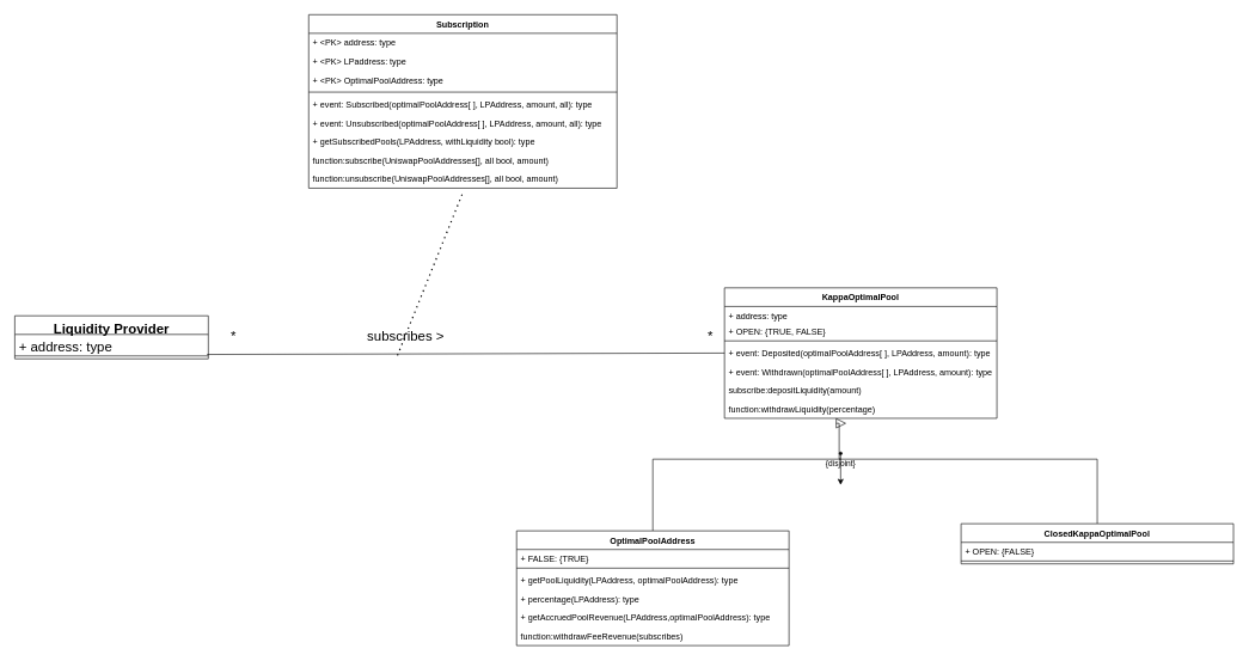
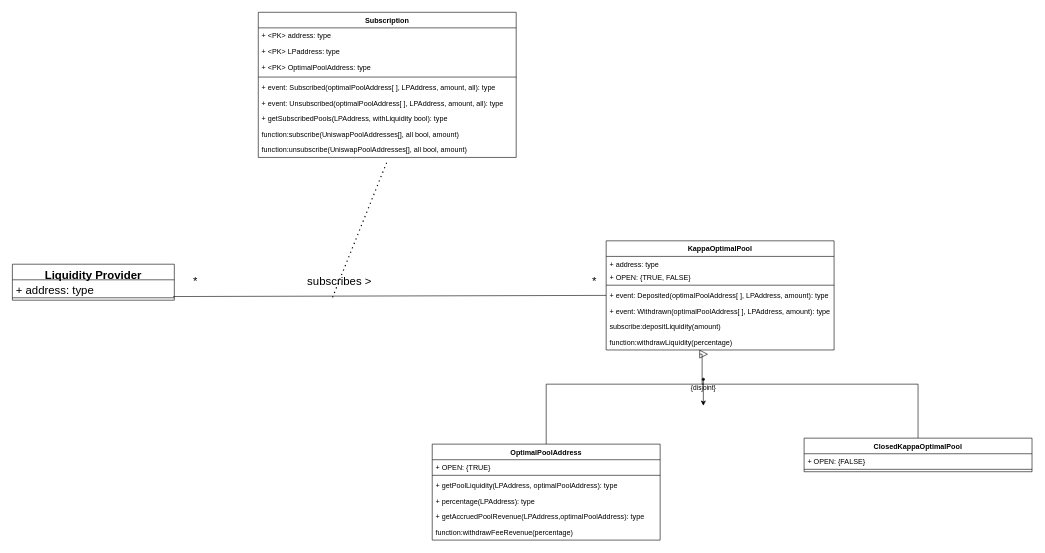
  <mxCell id="0" />
  <mxCell id="1" parent="0" />
  <mxCell id="2" value="KappaOptimalPool" style="swimlane;fontStyle=1;align=center;verticalAlign=top;childLayout=stackLayout;horizontal=1;startSize=26;horizontalStack=0;resizeParent=1;resizeParentMax=0;resizeLast=0;collapsible=1;marginBottom=0;" parent="1" vertex="1"><mxGeometry x="1010" y="401" width="380" height="182" as="geometry" /></mxCell>
  <mxCell id="3" value="+ address: type" style="text;strokeColor=none;fillColor=none;align=left;verticalAlign=top;spacingLeft=4;spacingRight=4;overflow=hidden;rotatable=0;points=[[0,0.5],[1,0.5]];portConstraint=eastwest;" parent="2" vertex="1"><mxGeometry y="26" width="380" height="22" as="geometry" /></mxCell>
  <mxCell id="4" value="+ OPEN: {TRUE, FALSE}" style="text;strokeColor=none;fillColor=none;align=left;verticalAlign=top;spacingLeft=4;spacingRight=4;overflow=hidden;rotatable=0;points=[[0,0.5],[1,0.5]];portConstraint=eastwest;" parent="2" vertex="1"><mxGeometry y="48" width="380" height="22" as="geometry" /></mxCell>
  <mxCell id="5" value="" style="line;strokeWidth=1;fillColor=none;align=left;verticalAlign=middle;spacingTop=-1;spacingLeft=3;spacingRight=3;rotatable=0;labelPosition=right;points=[];portConstraint=eastwest;strokeColor=inherit;" parent="2" vertex="1"><mxGeometry y="70" width="380" height="8" as="geometry" /></mxCell>
  <mxCell id="6" value="+ event: Deposited(optimalPoolAddress[ ], LPAddress, amount): type" style="text;strokeColor=none;fillColor=none;align=left;verticalAlign=top;spacingLeft=4;spacingRight=4;overflow=hidden;rotatable=0;points=[[0,0.5],[1,0.5]];portConstraint=eastwest;" parent="2" vertex="1"><mxGeometry y="78" width="380" height="26" as="geometry" /></mxCell>
  <mxCell id="7" value="+ event: Withdrawn(optimalPoolAddress[ ], LPAddress, amount): type" style="text;strokeColor=none;fillColor=none;align=left;verticalAlign=top;spacingLeft=4;spacingRight=4;overflow=hidden;rotatable=0;points=[[0,0.5],[1,0.5]];portConstraint=eastwest;" parent="2" vertex="1"><mxGeometry y="104" width="380" height="26" as="geometry" /></mxCell>
  <mxCell id="8" value="subscribe:depositLiquidity(amount)" style="text;strokeColor=none;fillColor=none;align=left;verticalAlign=top;spacingLeft=4;spacingRight=4;overflow=hidden;rotatable=0;points=[[0,0.5],[1,0.5]];portConstraint=eastwest;" parent="2" vertex="1"><mxGeometry y="130" width="380" height="26" as="geometry" /></mxCell>
  <mxCell id="9" value="function:withdrawLiquidity(percentage)" style="text;strokeColor=none;fillColor=none;align=left;verticalAlign=top;spacingLeft=4;spacingRight=4;overflow=hidden;rotatable=0;points=[[0,0.5],[1,0.5]];portConstraint=eastwest;" parent="2" vertex="1"><mxGeometry y="156" width="380" height="26" as="geometry" /></mxCell>
  <mxCell id="10" value="Subscription&#10;" style="swimlane;fontStyle=1;align=center;verticalAlign=top;childLayout=stackLayout;horizontal=1;startSize=26;horizontalStack=0;resizeParent=1;resizeParentMax=0;resizeLast=0;collapsible=1;marginBottom=0;" parent="1" vertex="1"><mxGeometry x="430" y="20" width="430" height="242" as="geometry" /></mxCell>
  <mxCell id="11" value="+ &lt;PK&gt; address: type" style="text;strokeColor=none;fillColor=none;align=left;verticalAlign=top;spacingLeft=4;spacingRight=4;overflow=hidden;rotatable=0;points=[[0,0.5],[1,0.5]];portConstraint=eastwest;" parent="10" vertex="1"><mxGeometry y="26" width="430" height="26" as="geometry" /></mxCell>
  <mxCell id="12" value="+ &lt;PK&gt; LPaddress: type" style="text;strokeColor=none;fillColor=none;align=left;verticalAlign=top;spacingLeft=4;spacingRight=4;overflow=hidden;rotatable=0;points=[[0,0.5],[1,0.5]];portConstraint=eastwest;" parent="10" vertex="1"><mxGeometry y="52" width="430" height="26" as="geometry" /></mxCell>
  <mxCell id="13" value="+ &lt;PK&gt; OptimalPoolAddress: type" style="text;strokeColor=none;fillColor=none;align=left;verticalAlign=top;spacingLeft=4;spacingRight=4;overflow=hidden;rotatable=0;points=[[0,0.5],[1,0.5]];portConstraint=eastwest;" parent="10" vertex="1"><mxGeometry y="78" width="430" height="26" as="geometry" /></mxCell>
  <mxCell id="14" value="" style="line;strokeWidth=1;fillColor=none;align=left;verticalAlign=middle;spacingTop=-1;spacingLeft=3;spacingRight=3;rotatable=0;labelPosition=right;points=[];portConstraint=eastwest;strokeColor=inherit;" parent="10" vertex="1"><mxGeometry y="104" width="430" height="8" as="geometry" /></mxCell>
  <mxCell id="15" value="+ event: Subscribed(optimalPoolAddress[ ], LPAddress, amount, all): type" style="text;strokeColor=none;fillColor=none;align=left;verticalAlign=top;spacingLeft=4;spacingRight=4;overflow=hidden;rotatable=0;points=[[0,0.5],[1,0.5]];portConstraint=eastwest;" parent="10" vertex="1"><mxGeometry y="112" width="430" height="26" as="geometry" /></mxCell>
  <mxCell id="16" value="+ event: Unsubscribed(optimalPoolAddress[ ], LPAddress, amount, all): type" style="text;strokeColor=none;fillColor=none;align=left;verticalAlign=top;spacingLeft=4;spacingRight=4;overflow=hidden;rotatable=0;points=[[0,0.5],[1,0.5]];portConstraint=eastwest;" parent="10" vertex="1"><mxGeometry y="138" width="430" height="26" as="geometry" /></mxCell>
  <mxCell id="17" value="+ getSubscribedPools(LPAddress, withLiquidity bool): type" style="text;strokeColor=none;fillColor=none;align=left;verticalAlign=top;spacingLeft=4;spacingRight=4;overflow=hidden;rotatable=0;points=[[0,0.5],[1,0.5]];portConstraint=eastwest;" parent="10" vertex="1"><mxGeometry y="164" width="430" height="26" as="geometry" /></mxCell>
  <mxCell id="18" value="function:subscribe(UniswapPoolAddresses[], all bool, amount)" style="text;strokeColor=none;fillColor=none;align=left;verticalAlign=top;spacingLeft=4;spacingRight=4;overflow=hidden;rotatable=0;points=[[0,0.5],[1,0.5]];portConstraint=eastwest;" parent="10" vertex="1"><mxGeometry y="190" width="430" height="26" as="geometry" /></mxCell>
  <mxCell id="19" value="function:unsubscribe(UniswapPoolAddresses[], all bool, amount)" style="text;strokeColor=none;fillColor=none;align=left;verticalAlign=top;spacingLeft=4;spacingRight=4;overflow=hidden;rotatable=0;points=[[0,0.5],[1,0.5]];portConstraint=eastwest;" parent="10" vertex="1"><mxGeometry y="216" width="430" height="26" as="geometry" /></mxCell>
  <mxCell id="20" style="edgeStyle=none;html=1;fontSize=19;" edge="1" parent="1" source="21"><mxGeometry relative="1" as="geometry"><mxPoint x="1172" y="676" as="targetPoint" /></mxGeometry></mxCell>
  <mxCell id="21" value="{disjoint}" style="ellipse;html=1;fillColor=strokeColor;labelPosition=center;align=center;fontFamily=Helvetica;fontSize=11;fontColor=default;verticalAlign=top;verticalLabelPosition=bottom;" parent="1" vertex="1"><mxGeometry x="1170" y="630" width="4" height="4" as="geometry" /></mxCell>
  <mxCell id="22" value="" style="edgeStyle=elbowEdgeStyle;html=1;endSize=12;endArrow=block;endFill=0;elbow=horizontal;rounded=0;labelBackgroundColor=default;fontFamily=Helvetica;fontSize=11;fontColor=default;shape=connector;" parent="1" edge="1"><mxGeometry x="1" relative="1" as="geometry"><mxPoint x="1180" y="590" as="targetPoint" /><mxPoint x="1172" y="640" as="sourcePoint" /><Array as="points"><mxPoint x="1170" y="630" /></Array></mxGeometry></mxCell>
  <mxCell id="23" value="" style="edgeStyle=elbowEdgeStyle;html=1;elbow=vertical;verticalAlign=bottom;endArrow=none;rounded=0;labelBackgroundColor=default;fontFamily=Helvetica;fontSize=11;fontColor=default;startSize=14;shape=connector;entryX=0.5;entryY=0;entryDx=0;entryDy=0;" parent="1" edge="1" target="32"><mxGeometry x="1" relative="1" as="geometry"><mxPoint x="990" y="710" as="targetPoint" /><Array as="points"><mxPoint x="1350" y="640" /><mxPoint x="960" y="670" /><mxPoint x="810" y="665" /></Array><mxPoint x="1170" y="640" as="sourcePoint" /></mxGeometry></mxCell>
  <mxCell id="24" value="" style="edgeStyle=elbowEdgeStyle;html=1;elbow=vertical;verticalAlign=bottom;endArrow=none;rounded=0;labelBackgroundColor=default;fontFamily=Helvetica;fontSize=11;fontColor=default;startSize=14;shape=connector;entryX=0.5;entryY=0;entryDx=0;entryDy=0;" parent="1" edge="1" target="25"><mxGeometry x="1" relative="1" as="geometry"><mxPoint x="570" y="710" as="targetPoint" /><Array as="points"><mxPoint x="1150" y="640" /><mxPoint x="1000" y="700" /><mxPoint x="950" y="670" /><mxPoint x="730" y="665" /></Array><mxPoint x="1172" y="640" as="sourcePoint" /></mxGeometry></mxCell>
  <mxCell id="25" value="OptimalPoolAddress" style="swimlane;fontStyle=1;align=center;verticalAlign=top;childLayout=stackLayout;horizontal=1;startSize=26;horizontalStack=0;resizeParent=1;resizeParentMax=0;resizeLast=0;collapsible=1;marginBottom=0;" parent="1" vertex="1"><mxGeometry x="720" y="740" width="380" height="160" as="geometry" /></mxCell>
- <mxCell id="26" value="+ FALSE: {TRUE}" style="text;strokeColor=none;fillColor=none;align=left;verticalAlign=top;spacingLeft=4;spacingRight=4;overflow=hidden;rotatable=0;points=[[0,0.5],[1,0.5]];portConstraint=eastwest;" parent="25" vertex="1"><mxGeometry y="26" width="380" height="22" as="geometry" /></mxCell>
+ <mxCell id="26" value="+ OPEN: {TRUE}" style="text;strokeColor=none;fillColor=none;align=left;verticalAlign=top;spacingLeft=4;spacingRight=4;overflow=hidden;rotatable=0;points=[[0,0.5],[1,0.5]];portConstraint=eastwest;" parent="25" vertex="1"><mxGeometry y="26" width="380" height="22" as="geometry" /></mxCell>
  <mxCell id="27" value="" style="line;strokeWidth=1;fillColor=none;align=left;verticalAlign=middle;spacingTop=-1;spacingLeft=3;spacingRight=3;rotatable=0;labelPosition=right;points=[];portConstraint=eastwest;strokeColor=inherit;" parent="25" vertex="1"><mxGeometry y="48" width="380" height="8" as="geometry" /></mxCell>
  <mxCell id="28" value="+ getPoolLiquidity(LPAddress, optimalPoolAddress): type" style="text;strokeColor=none;fillColor=none;align=left;verticalAlign=top;spacingLeft=4;spacingRight=4;overflow=hidden;rotatable=0;points=[[0,0.5],[1,0.5]];portConstraint=eastwest;" parent="25" vertex="1"><mxGeometry y="56" width="380" height="26" as="geometry" /></mxCell>
  <mxCell id="29" value="+ percentage(LPAddress): type" style="text;strokeColor=none;fillColor=none;align=left;verticalAlign=top;spacingLeft=4;spacingRight=4;overflow=hidden;rotatable=0;points=[[0,0.5],[1,0.5]];portConstraint=eastwest;" parent="25" vertex="1"><mxGeometry y="82" width="380" height="26" as="geometry" /></mxCell>
  <mxCell id="30" value="+ getAccruedPoolRevenue(LPAddress,optimalPoolAddress): type" style="text;strokeColor=none;fillColor=none;align=left;verticalAlign=top;spacingLeft=4;spacingRight=4;overflow=hidden;rotatable=0;points=[[0,0.5],[1,0.5]];portConstraint=eastwest;" parent="25" vertex="1"><mxGeometry y="108" width="380" height="26" as="geometry" /></mxCell>
- <mxCell id="31" value="function:withdrawFeeRevenue(subscribes)" style="text;strokeColor=none;fillColor=none;align=left;verticalAlign=top;spacingLeft=4;spacingRight=4;overflow=hidden;rotatable=0;points=[[0,0.5],[1,0.5]];portConstraint=eastwest;" parent="25" vertex="1"><mxGeometry y="134" width="380" height="26" as="geometry" /></mxCell>
+ <mxCell id="31" value="function:withdrawFeeRevenue(percentage)" style="text;strokeColor=none;fillColor=none;align=left;verticalAlign=top;spacingLeft=4;spacingRight=4;overflow=hidden;rotatable=0;points=[[0,0.5],[1,0.5]];portConstraint=eastwest;" parent="25" vertex="1"><mxGeometry y="134" width="380" height="26" as="geometry" /></mxCell>
  <mxCell id="32" value="ClosedKappaOptimalPool" style="swimlane;fontStyle=1;align=center;verticalAlign=top;childLayout=stackLayout;horizontal=1;startSize=26;horizontalStack=0;resizeParent=1;resizeParentMax=0;resizeLast=0;collapsible=1;marginBottom=0;" parent="1" vertex="1"><mxGeometry x="1340" y="730" width="380" height="56" as="geometry" /></mxCell>
  <mxCell id="33" value="+ OPEN: {FALSE}" style="text;strokeColor=none;fillColor=none;align=left;verticalAlign=top;spacingLeft=4;spacingRight=4;overflow=hidden;rotatable=0;points=[[0,0.5],[1,0.5]];portConstraint=eastwest;" parent="32" vertex="1"><mxGeometry y="26" width="380" height="22" as="geometry" /></mxCell>
  <mxCell id="34" value="" style="line;strokeWidth=1;fillColor=none;align=left;verticalAlign=middle;spacingTop=-1;spacingLeft=3;spacingRight=3;rotatable=0;labelPosition=right;points=[];portConstraint=eastwest;strokeColor=inherit;" parent="32" vertex="1"><mxGeometry y="48" width="380" height="8" as="geometry" /></mxCell>
  <mxCell id="35" value="" style="endArrow=none;html=1;fontSize=19;entryX=0;entryY=0.5;entryDx=0;entryDy=0;exitX=0.993;exitY=1.074;exitDx=0;exitDy=0;exitPerimeter=0;" edge="1" parent="1" source="40" target="6"><mxGeometry width="50" height="50" relative="1" as="geometry"><mxPoint x="790" y="570" as="sourcePoint" /><mxPoint x="840" y="520" as="targetPoint" /><Array as="points" /></mxGeometry></mxCell>
  <mxCell id="36" value="subscribes &amp;gt;" style="text;html=1;align=center;verticalAlign=middle;resizable=0;points=[];autosize=1;strokeColor=none;fillColor=none;fontSize=19;" vertex="1" parent="1"><mxGeometry x="500" y="450" width="130" height="40" as="geometry" /></mxCell>
  <mxCell id="37" value="*" style="text;html=1;align=center;verticalAlign=middle;resizable=0;points=[];autosize=1;strokeColor=none;fillColor=none;fontSize=19;" vertex="1" parent="1"><mxGeometry x="310" y="450" width="30" height="40" as="geometry" /></mxCell>
  <mxCell id="38" value="*" style="text;html=1;align=center;verticalAlign=middle;resizable=0;points=[];autosize=1;strokeColor=none;fillColor=none;fontSize=19;" vertex="1" parent="1"><mxGeometry x="975" y="450" width="30" height="40" as="geometry" /></mxCell>
  <mxCell id="39" value="Liquidity Provider" style="swimlane;fontStyle=1;align=center;verticalAlign=top;childLayout=stackLayout;horizontal=1;startSize=26;horizontalStack=0;resizeParent=1;resizeParentMax=0;resizeLast=0;collapsible=1;marginBottom=0;fontSize=19;" vertex="1" parent="1"><mxGeometry x="20" y="440" width="270" height="60" as="geometry" /></mxCell>
  <mxCell id="40" value="+ address: type" style="text;strokeColor=none;fillColor=none;align=left;verticalAlign=top;spacingLeft=4;spacingRight=4;overflow=hidden;rotatable=0;points=[[0,0.5],[1,0.5]];portConstraint=eastwest;fontSize=19;" vertex="1" parent="39"><mxGeometry y="26" width="270" height="26" as="geometry" /></mxCell>
  <mxCell id="41" value="" style="line;strokeWidth=1;fillColor=none;align=left;verticalAlign=middle;spacingTop=-1;spacingLeft=3;spacingRight=3;rotatable=0;labelPosition=right;points=[];portConstraint=eastwest;strokeColor=inherit;fontSize=19;" vertex="1" parent="39"><mxGeometry y="52" width="270" height="8" as="geometry" /></mxCell>
  <mxCell id="42" value="" style="endArrow=none;dashed=1;html=1;dashPattern=1 3;strokeWidth=2;fontSize=19;entryX=0.503;entryY=1.111;entryDx=0;entryDy=0;entryPerimeter=0;exitX=0.414;exitY=1.132;exitDx=0;exitDy=0;exitPerimeter=0;" edge="1" parent="1" source="36" target="19"><mxGeometry width="50" height="50" relative="1" as="geometry"><mxPoint x="460" y="570" as="sourcePoint" /><mxPoint x="510" y="520" as="targetPoint" /></mxGeometry></mxCell>
